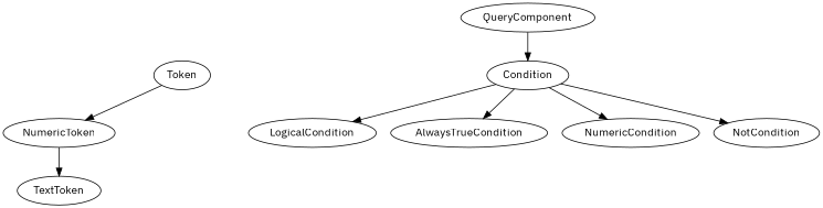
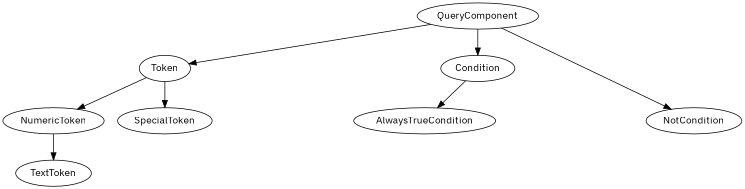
  digraph {
    fontname="IBM Plex Sans"
    node [fontname="IBM Plex Sans"]
    edge [fontname="IBM Plex Sans"]
    n1 [label=QueryComponent]
    n2 [label=Token]
    n3 [label=Condition]
    n4 [label=NumericToken]
-   n6 [label=LogicalCondition]
+   n5 [label=SpecialToken]
    n7 [label=AlwaysTrueCondition]
    n8 [label=NotCondition]
-   n9 [label=NumericCondition]
    n10 [label=TextToken]
+   n1 -> n2
    n1 -> n3
    n2 -> n4
-   n3 -> n6
+   n2 -> n5
    n3 -> n7
-   n3 -> n8
-   n3 -> n9
+   n1 -> n8
    n4 -> n10
  }
